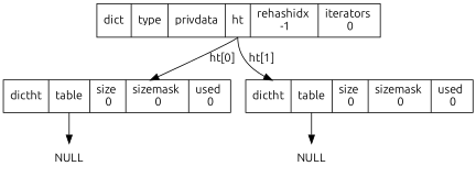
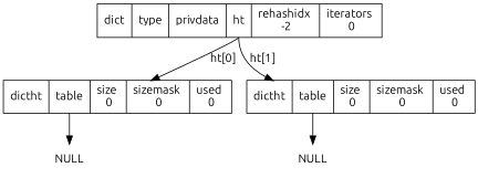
  digraph {
    rankdir=TB
    fontname=Ubuntu
    node [shape=record fontname=Ubuntu]
    edge [tailport=ht fontname=Ubuntu]
-   n1 [label=" <head> dict | type | privdata | <ht> ht | rehashidx \n -1 | iterators \n 0 "]
+   n1 [label=" <head> dict | type | privdata | <ht> ht | rehashidx \n -2 | iterators \n 0 "]
    n2 [label=" <head> dictht | <table> table | <size> size \n 0 | <sizemask> sizemask \n 0 | <used> used \n 0"]
    n3 [label=" <head> dictht | <table> table | <size> size \n 0 | <sizemask> sizemask \n 0 | <used> used \n 0"]
    n4 [label=NULL shape=plaintext]
    n5 [label=NULL shape=plaintext]
    n1 -> n2 [label="ht[0]"]
    n1 -> n3 [label="ht[1]"]
    n2 -> n4 [tailport=table]
    n3 -> n5 [tailport=table]
  }
